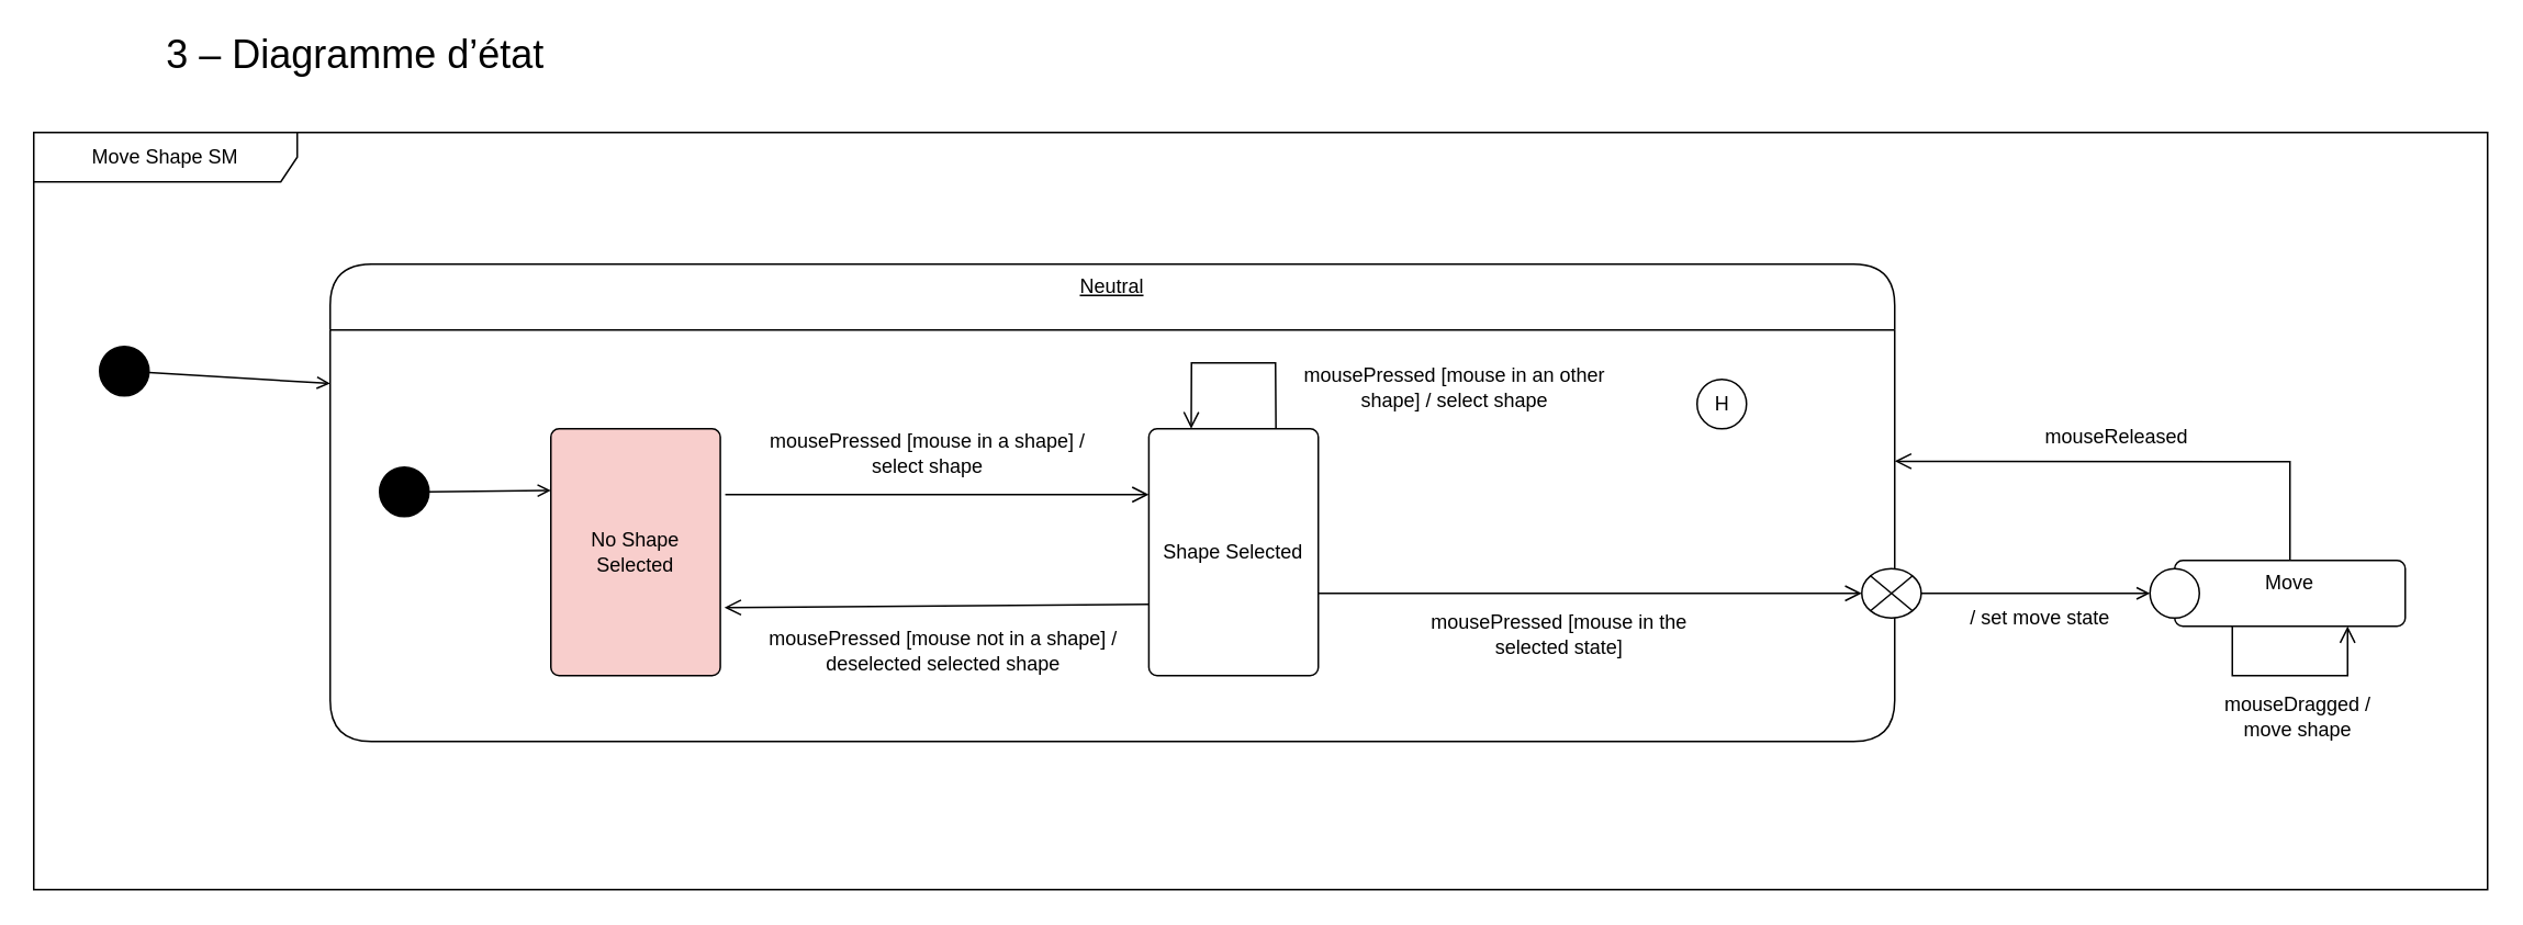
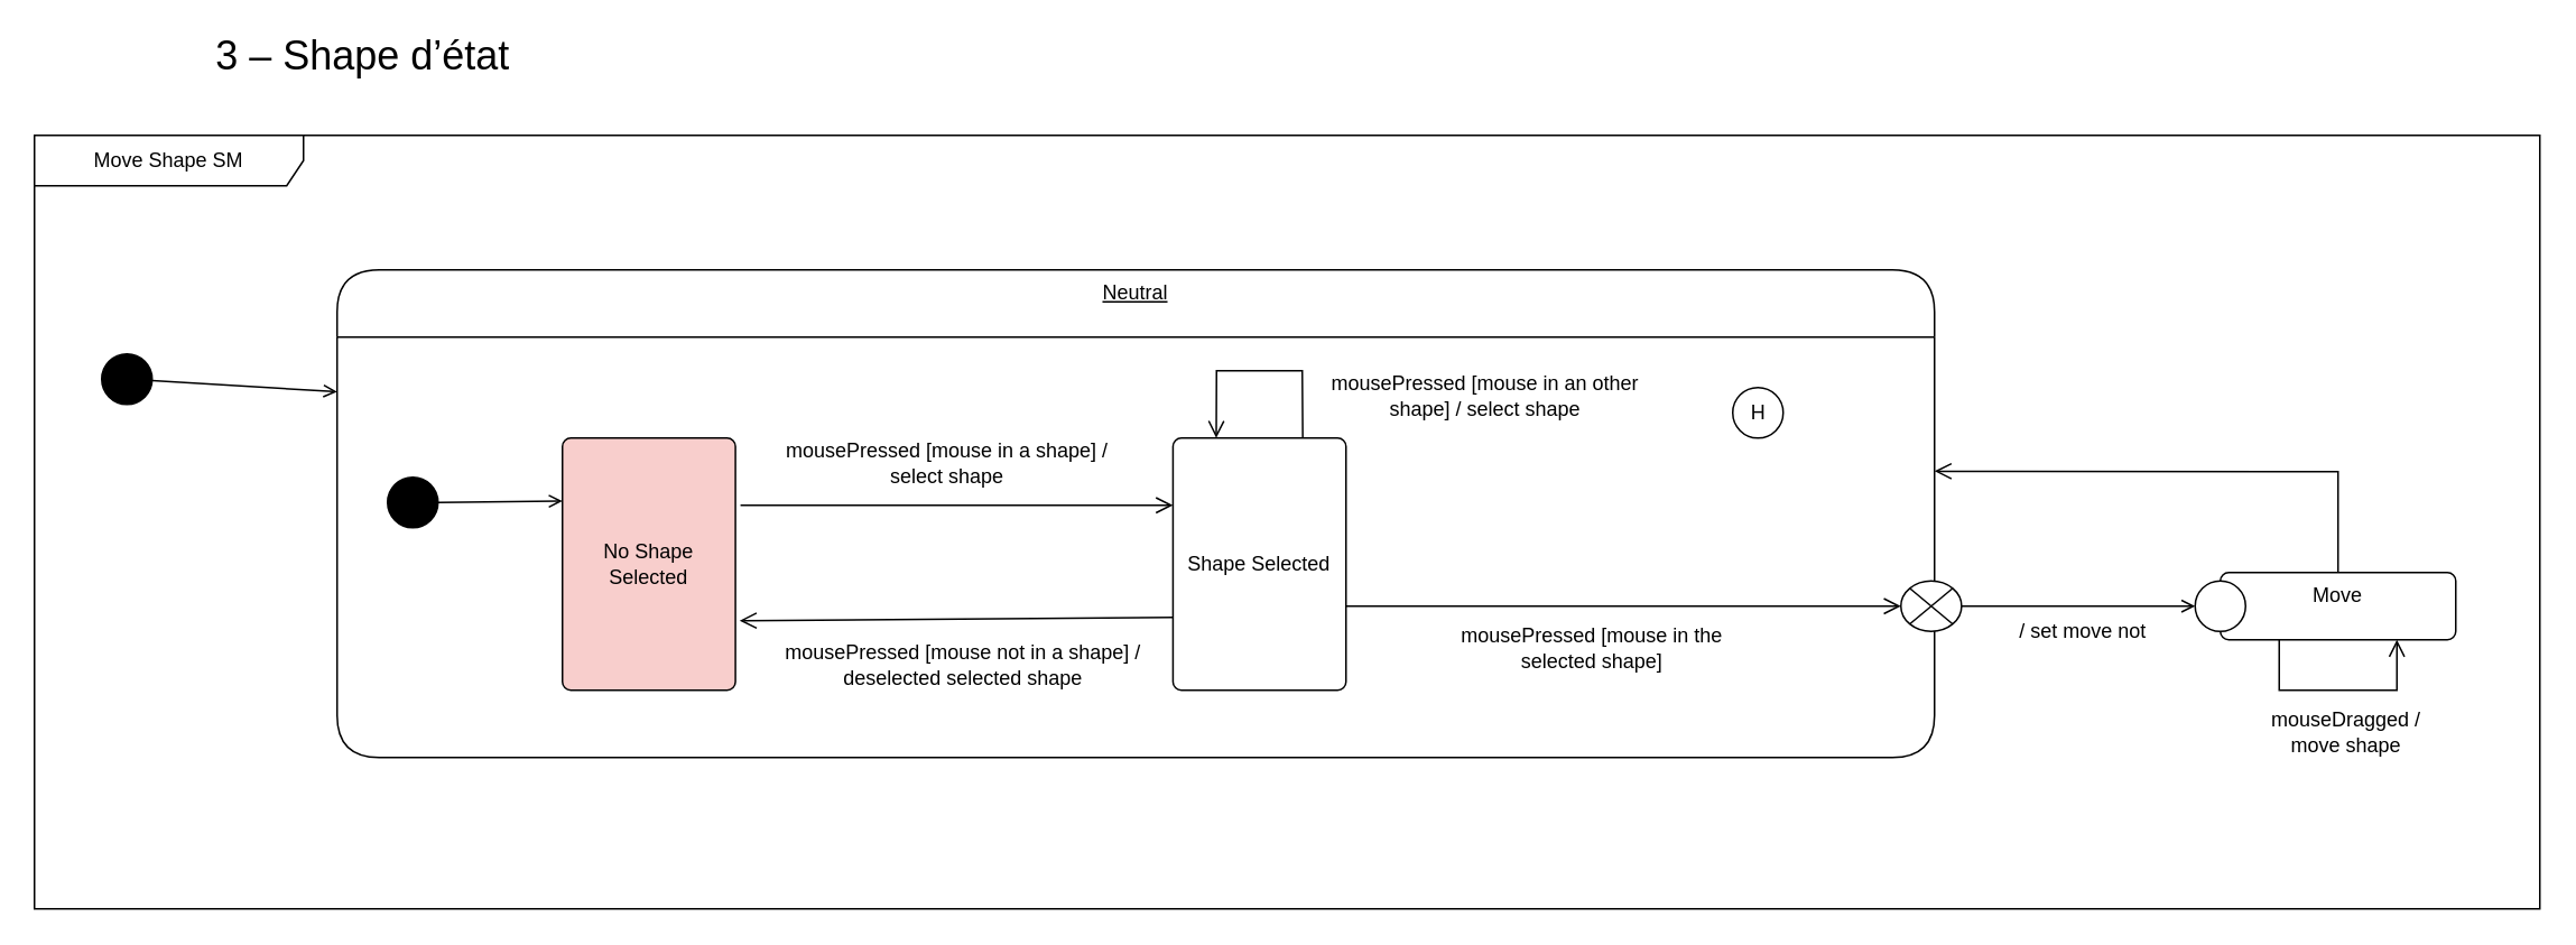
  <mxCell id="0" />
  <mxCell id="1" parent="0" />
  <mxCell id="2" value="Move Shape SM" style="shape=umlFrame;whiteSpace=wrap;html=1;pointerEvents=0;recursiveResize=0;container=1;collapsible=0;width=160;" parent="1" vertex="1"><mxGeometry x="20" y="80" width="1490" height="460" as="geometry" /></mxCell>
  <mxCell id="3" value="&lt;font face=&quot;Helvetica&quot;&gt;Neutral&lt;/font&gt;" style="swimlane;fontStyle=4;align=center;verticalAlign=top;childLayout=stackLayout;horizontal=1;startSize=40;horizontalStack=0;resizeParent=1;resizeParentMax=0;resizeLast=0;collapsible=0;marginBottom=0;html=1;rounded=1;absoluteArcSize=1;arcSize=50;whiteSpace=wrap;" parent="2" vertex="1"><mxGeometry x="180" y="80" width="950" height="290" as="geometry" /></mxCell>
  <mxCell id="4" value="" style="fillColor=none;strokeColor=none;container=1;collapsible=0;" parent="3" vertex="1"><mxGeometry y="40" width="950" height="250" as="geometry" /></mxCell>
  <mxCell id="5" value="Shape Selected" style="html=1;align=center;verticalAlign=middle;rounded=1;absoluteArcSize=1;arcSize=10;whiteSpace=wrap;" parent="4" vertex="1"><mxGeometry x="497.112" y="60" width="102.888" height="150" as="geometry" /></mxCell>
  <mxCell id="6" value="mousePressed [mouse in a shape] / select shape" style="text;strokeColor=none;align=center;fillColor=none;html=1;verticalAlign=middle;whiteSpace=wrap;rounded=0;" parent="4" vertex="1"><mxGeometry x="260.004" y="50.003" width="205.776" height="50" as="geometry" /></mxCell>
  <mxCell id="7" value="" style="endArrow=open;startArrow=none;endFill=0;startFill=0;endSize=8;html=1;verticalAlign=bottom;labelBackgroundColor=none;strokeWidth=1;rounded=0;" parent="4" edge="1"><mxGeometry width="160" relative="1" as="geometry"><mxPoint x="239.892" y="100" as="sourcePoint" /><mxPoint x="497.112" y="100" as="targetPoint" /></mxGeometry></mxCell>
  <mxCell id="8" value="No Shape Selected" style="html=1;align=center;verticalAlign=middle;rounded=1;absoluteArcSize=1;arcSize=10;whiteSpace=wrap;fillColor=#f8cecc;" parent="4" vertex="1"><mxGeometry x="134.004" y="60" width="102.888" height="150" as="geometry" /></mxCell>
  <mxCell id="9" value="" style="endArrow=open;startArrow=none;endFill=0;startFill=0;endSize=8;html=1;verticalAlign=bottom;labelBackgroundColor=none;strokeWidth=1;rounded=0;exitX=0.01;exitY=0.831;exitDx=0;exitDy=0;entryX=1.005;entryY=0.844;entryDx=0;entryDy=0;entryPerimeter=0;exitPerimeter=0;" parent="4" edge="1"><mxGeometry width="160" relative="1" as="geometry"><mxPoint x="497.116" y="166.667" as="sourcePoint" /><mxPoint x="239.382" y="168.617" as="targetPoint" /></mxGeometry></mxCell>
  <mxCell id="10" value="mousePressed [mouse not in a shape] / deselected selected shape" style="text;strokeColor=none;align=center;fillColor=none;html=1;verticalAlign=middle;whiteSpace=wrap;rounded=0;" parent="4" vertex="1"><mxGeometry x="244.282" y="170.003" width="257.22" height="50" as="geometry" /></mxCell>
  <mxCell id="11" value="" style="endArrow=open;startArrow=none;endFill=0;startFill=0;endSize=8;html=1;verticalAlign=bottom;labelBackgroundColor=none;strokeWidth=1;rounded=0;exitX=0.75;exitY=0;exitDx=0;exitDy=0;entryX=0.25;entryY=0;entryDx=0;entryDy=0;" parent="4" source="5" target="5" edge="1"><mxGeometry width="160" relative="1" as="geometry"><mxPoint x="501.579" y="50" as="sourcePoint" /><mxPoint x="758.798" y="50" as="targetPoint" /><Array as="points"><mxPoint x="574" y="20" /><mxPoint x="523" y="20" /></Array></mxGeometry></mxCell>
  <mxCell id="12" value="mousePressed [mouse in an other shape] / select shape" style="text;strokeColor=none;align=center;fillColor=none;html=1;verticalAlign=middle;whiteSpace=wrap;rounded=0;" parent="4" vertex="1"><mxGeometry x="580.0" y="10.003" width="205.776" height="50" as="geometry" /></mxCell>
- <mxCell id="13" value="mousePressed [mouse in the selected state]" style="text;strokeColor=none;align=center;fillColor=none;html=1;verticalAlign=middle;whiteSpace=wrap;rounded=0;" parent="4" vertex="1"><mxGeometry x="650.0" y="170" width="192.915" height="30" as="geometry" /></mxCell>
+ <mxCell id="13" value="mousePressed [mouse in the selected shape]" style="text;strokeColor=none;align=center;fillColor=none;html=1;verticalAlign=middle;whiteSpace=wrap;rounded=0;" parent="4" vertex="1"><mxGeometry x="650.0" y="170" width="192.915" height="30" as="geometry" /></mxCell>
  <mxCell id="14" value="" style="endArrow=open;html=1;rounded=0;align=center;verticalAlign=top;endFill=0;labelBackgroundColor=none;endSize=6;entryX=0;entryY=0.25;entryDx=0;entryDy=0;exitX=1;exitY=0.5;exitDx=0;exitDy=0;" parent="4" source="16" target="8" edge="1"><mxGeometry relative="1" as="geometry"><mxPoint x="160" y="139.5" as="targetPoint" /><mxPoint x="56.095" y="98.33" as="sourcePoint" /></mxGeometry></mxCell>
  <mxCell id="15" value="H" style="ellipse;html=1;" parent="4" vertex="1"><mxGeometry x="830" y="30" width="30" height="30" as="geometry" /></mxCell>
  <mxCell id="16" value="" style="ellipse;fillColor=strokeColor;html=1;" parent="4" vertex="1"><mxGeometry x="30" y="83.33" width="30" height="30" as="geometry" /></mxCell>
  <mxCell id="17" value="" style="endArrow=open;html=1;rounded=0;align=center;verticalAlign=top;endFill=0;labelBackgroundColor=none;endSize=6;entryX=0;entryY=0.25;entryDx=0;entryDy=0;" parent="2" source="22" target="3" edge="1"><mxGeometry relative="1" as="geometry"><mxPoint x="170" y="-15" as="targetPoint" /><mxPoint x="60" y="145" as="sourcePoint" /></mxGeometry></mxCell>
  <mxCell id="18" value="" style="shape=sumEllipse;perimeter=ellipsePerimeter;html=1;backgroundOutline=1;" parent="2" vertex="1"><mxGeometry x="1110.003" y="265" width="36.094" height="30" as="geometry" /></mxCell>
  <mxCell id="19" value="" style="endArrow=open;startArrow=none;endFill=0;startFill=0;endSize=8;html=1;verticalAlign=bottom;labelBackgroundColor=none;strokeWidth=1;rounded=0;entryX=0;entryY=0.5;entryDx=0;entryDy=0;" parent="2" target="18" edge="1"><mxGeometry width="160" relative="1" as="geometry"><mxPoint x="780" y="280" as="sourcePoint" /><mxPoint x="951.659" y="240" as="targetPoint" /></mxGeometry></mxCell>
  <mxCell id="20" value="" style="endArrow=open;html=1;rounded=0;align=center;verticalAlign=top;endFill=0;labelBackgroundColor=none;endSize=6;exitX=1;exitY=0.5;exitDx=0;exitDy=0;" parent="2" source="18" target="23" edge="1"><mxGeometry relative="1" as="geometry"><mxPoint x="1258" y="279.5" as="targetPoint" /><mxPoint x="1180" y="279.5" as="sourcePoint" /></mxGeometry></mxCell>
  <mxCell id="21" value="Move" style="html=1;align=center;verticalAlign=top;rounded=1;absoluteArcSize=1;arcSize=10;dashed=0;whiteSpace=wrap;" parent="2" vertex="1"><mxGeometry x="1300" y="260" width="140" height="40" as="geometry" /></mxCell>
  <mxCell id="22" value="" style="ellipse;fillColor=strokeColor;html=1;" parent="2" vertex="1"><mxGeometry x="40" y="130" width="30" height="30" as="geometry" /></mxCell>
  <mxCell id="23" value="" style="ellipse;" parent="2" vertex="1"><mxGeometry x="1285" y="265" width="30" height="30" as="geometry" /></mxCell>
  <mxCell id="24" value="" style="endArrow=open;startArrow=none;endFill=0;startFill=0;endSize=8;html=1;verticalAlign=bottom;labelBackgroundColor=none;strokeWidth=1;rounded=0;exitX=0.5;exitY=0;exitDx=0;exitDy=0;entryX=1;entryY=0.319;entryDx=0;entryDy=0;entryPerimeter=0;" parent="2" source="21" target="4" edge="1"><mxGeometry width="160" relative="1" as="geometry"><mxPoint x="1417.736" y="199.997" as="sourcePoint" /><mxPoint x="1160.002" y="201.947" as="targetPoint" /><Array as="points"><mxPoint x="1370" y="200" /></Array></mxGeometry></mxCell>
  <mxCell id="25" value="mouseDragged / move shape" style="text;strokeColor=none;align=center;fillColor=none;html=1;verticalAlign=middle;whiteSpace=wrap;rounded=0;" parent="2" vertex="1"><mxGeometry x="1320" y="340" width="110" height="30" as="geometry" /></mxCell>
  <mxCell id="26" value="" style="endArrow=open;startArrow=none;endFill=0;startFill=0;endSize=8;html=1;verticalAlign=bottom;labelBackgroundColor=none;strokeWidth=1;rounded=0;exitX=0.25;exitY=1;exitDx=0;exitDy=0;entryX=0.75;entryY=1;entryDx=0;entryDy=0;" parent="2" source="21" target="21" edge="1"><mxGeometry width="160" relative="1" as="geometry"><mxPoint x="1490" y="428" as="sourcePoint" /><mxPoint x="1250" y="371" as="targetPoint" /><Array as="points"><mxPoint x="1335" y="330" /><mxPoint x="1405" y="330" /></Array></mxGeometry></mxCell>
- <mxCell id="27" value="mouseReleased" style="text;strokeColor=none;align=center;fillColor=none;html=1;verticalAlign=middle;whiteSpace=wrap;rounded=0;" parent="2" vertex="1"><mxGeometry x="1210" y="170" width="110" height="30" as="geometry" /></mxCell>
- <mxCell id="28" value="/ set move state" style="text;strokeColor=none;align=center;fillColor=none;html=1;verticalAlign=middle;whiteSpace=wrap;rounded=0;" parent="2" vertex="1"><mxGeometry x="1122.08" y="280" width="192.915" height="30" as="geometry" /></mxCell>
- <mxCell id="29" value="&lt;span style=&quot;line-height: 107%; font-family: Aptos, sans-serif;&quot;&gt;&lt;font style=&quot;font-size: 24px;&quot;&gt;3 – Diagramme d’état&lt;/font&gt;&lt;/span&gt;" style="text;html=1;align=center;verticalAlign=middle;resizable=0;points=[];autosize=1;strokeColor=none;fillColor=none;" parent="1" vertex="1"><mxGeometry x="90" y="20" width="250" height="30" as="geometry" /></mxCell>
+ <mxCell id="28" value="/ set move not" style="text;strokeColor=none;align=center;fillColor=none;html=1;verticalAlign=middle;whiteSpace=wrap;rounded=0;" parent="2" vertex="1"><mxGeometry x="1122.08" y="280" width="192.915" height="30" as="geometry" /></mxCell>
+ <mxCell id="29" value="&lt;span style=&quot;line-height: 107%; font-family: Aptos, sans-serif;&quot;&gt;&lt;font style=&quot;font-size: 24px;&quot;&gt;3 – Shape d’état&lt;/font&gt;&lt;/span&gt;" style="text;html=1;align=center;verticalAlign=middle;resizable=0;points=[];autosize=1;strokeColor=none;fillColor=none;" parent="1" vertex="1"><mxGeometry x="90" y="20" width="250" height="30" as="geometry" /></mxCell>
